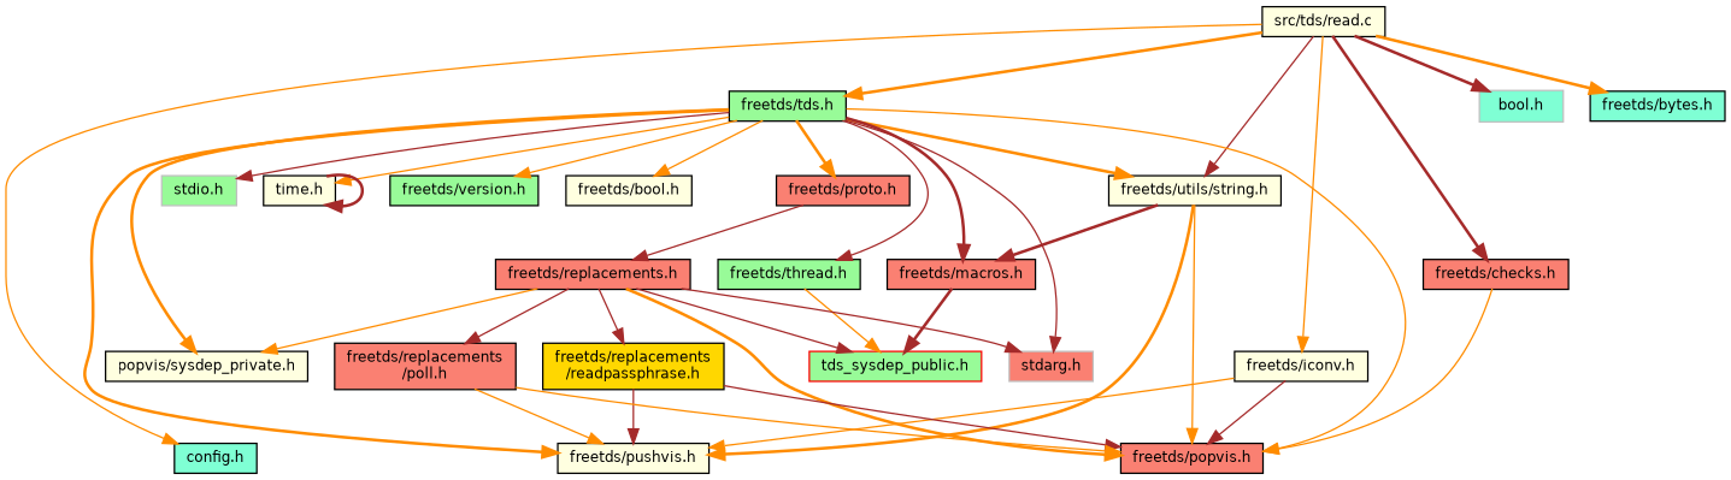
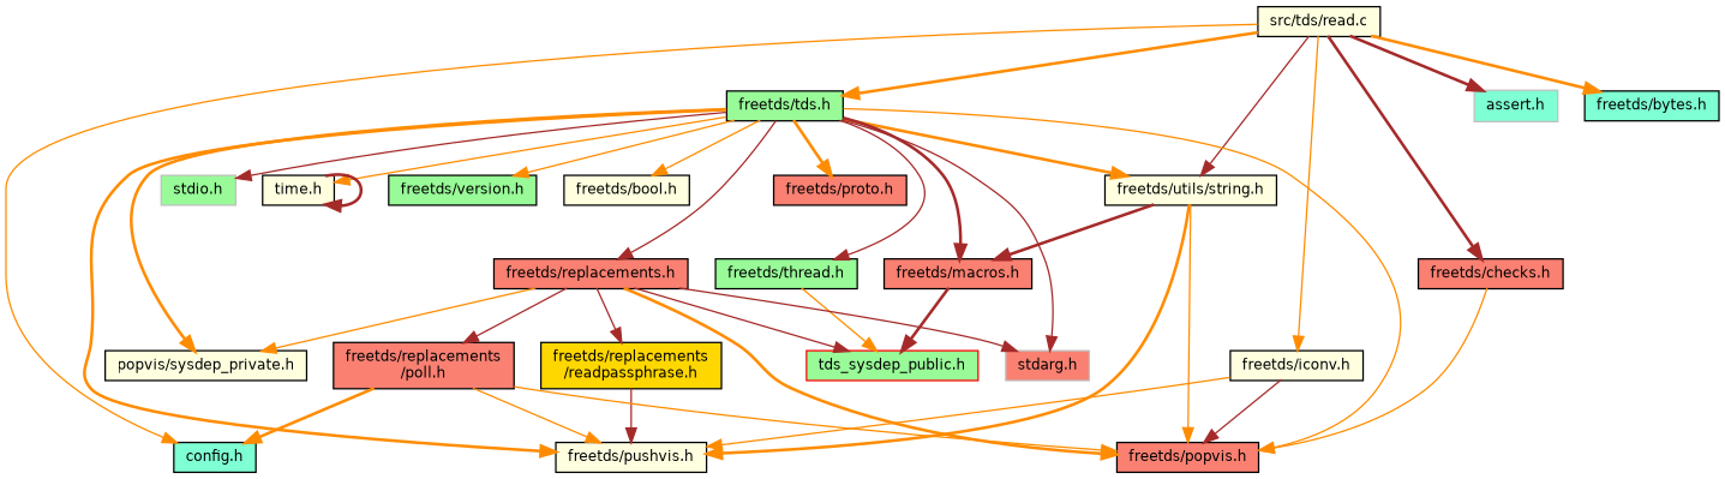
  digraph {
    node [color=black fillcolor=lightyellow fontname=Helvetica fontsize=10 shape=record style=filled]
    edge [color=darkorange fontname=Helvetica fontsize=10 labelfontname=Helvetica labelfontsize=10 style=solid]
    n1 [fontcolor=black height=0.2 label="src/tds/read.c" width=0.4]
    n2 [fillcolor=aquamarine height=0.2 label="config.h" width=0.4]
-   n3 [color=grey75 fillcolor=aquamarine height=0.2 label="bool.h" width=0.4]
+   n3 [color=grey75 fillcolor=aquamarine height=0.2 label="assert.h" width=0.4]
    n4 [fillcolor=palegreen height=0.2 label="freetds/tds.h" width=0.4]
    n5 [height=0.2 label="freetds/utils/string.h" width=0.4]
    n6 [height=0.2 label="freetds/iconv.h" width=0.4]
    n7 [fillcolor=aquamarine height=0.2 label="freetds/bytes.h" width=0.4]
    n8 [fillcolor=salmon height=0.2 label="freetds/checks.h" width=0.4]
    n9 [color=grey75 fillcolor=salmon height=0.2 label="stdarg.h" width=0.4]
    n10 [color=grey75 fillcolor=palegreen height=0.2 label="stdio.h" width=0.4]
    n11 [height=0.2 label="time.h" width=0.4]
    n12 [fillcolor=palegreen height=0.2 label="freetds/version.h" width=0.4]
    n13 [height=0.2 label="popvis/sysdep_private.h" width=0.4]
    n14 [fillcolor=palegreen height=0.2 label="freetds/thread.h" width=0.4]
    n15 [height=0.2 label="freetds/bool.h" width=0.4]
    n16 [fillcolor=salmon height=0.2 label="freetds/macros.h" width=0.4]
    n17 [height=0.2 label="freetds/pushvis.h" width=0.4]
    n18 [fillcolor=salmon height=0.2 label="freetds/popvis.h" width=0.4]
    n19 [fillcolor=salmon height=0.2 label="freetds/replacements.h" width=0.4]
    n20 [fillcolor=salmon height=0.2 label="freetds/proto.h" width=0.4]
    n21 [color=red fillcolor=palegreen height=0.2 label="tds_sysdep_public.h" width=0.4]
    n22 [fillcolor=gold height=0.2 label="freetds/replacements\l/readpassphrase.h" width=0.4]
    n23 [fillcolor=salmon height=0.2 label="freetds/replacements\l/poll.h" width=0.4]
    n1 -> n2
    n1 -> n3 [color=brown style=bold]
    n1 -> n4 [style=bold]
    n1 -> n5 [color=brown]
    n1 -> n6
    n1 -> n7 [style=bold]
    n1 -> n8 [color=brown style=bold]
    n4 -> n5 [style=bold]
    n4 -> n9 [color=brown]
    n4 -> n10 [color=brown]
    n4 -> n11
    n4 -> n12
    n4 -> n13 [style=bold]
    n4 -> n14 [color=brown]
    n4 -> n15
    n4 -> n16 [color=brown style=bold]
    n4 -> n17 [style=bold]
    n4 -> n18
-   n20 -> n19 [color=brown]
+   n4 -> n19 [color=brown]
    n4 -> n20 [style=bold]
    n5 -> n16 [color=brown style=bold]
    n5 -> n17 [style=bold]
    n5 -> n18
    n6 -> n17
    n6 -> n18 [color=brown]
    n8 -> n18
    n11 -> n11 [color=brown style=bold]
    n14 -> n21
    n16 -> n21 [color=brown style=bold]
    n19 -> n9 [color=brown]
    n19 -> n13
    n19 -> n18 [style=bold]
    n19 -> n21 [color=brown]
    n19 -> n22 [color=brown]
    n19 -> n23 [color=brown]
    n22 -> n17 [color=brown]
-   n22 -> n18 [color=brown]
+   n23 -> n2 [style=bold]
    n23 -> n17
    n23 -> n18
  }
